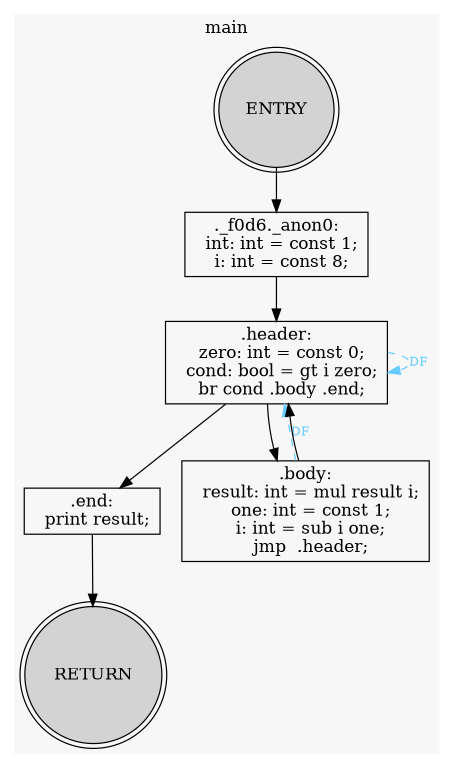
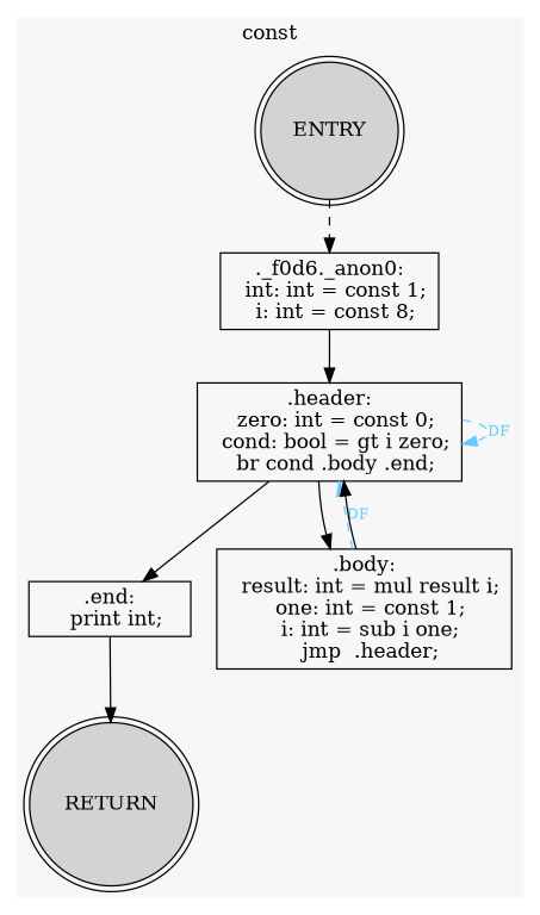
  digraph {
    node [shape=box]
    n1 [fillcolor=lightgray label=ENTRY shape=doublecircle style=filled]
    n2 [label="._f0d6._anon0:\n  int: int = const 1;\n  i: int = const 8;"]
    n3 [label=".header:\n  zero: int = const 0;\n  cond: bool = gt i zero;\n  br cond .body .end;"]
-   n4 [label=".end:\n  print result;"]
+   n4 [label=".end:\n  print int;"]
    n5 [label=".body:\n  result: int = mul result i;\n  one: int = const 1;\n  i: int = sub i one;\n  jmp  .header;"]
    n6 [fillcolor=lightgray label=RETURN shape=doublecircle style=filled]
    subgraph cluster_1 {
      color="#f7f7f7"
-     label=main
+     label=const
      rankdir=TB
      style=filled
      n1
      n2
      n3
      n4
      n5
      n6
    }
-   n1 -> n2
+   n1 -> n2 [style=dashed]
    n2 -> n3
    n3 -> n3 [color="#66ccff" constraint=false fontcolor="#66ccff" fontsize=10 label=DF style=dashed]
    n3 -> n4
    n3 -> n5
    n4 -> n6
    n5 -> n3 [color="#66ccff" constraint=false fontcolor="#66ccff" fontsize=10 label=DF style=dashed]
    n5 -> n3
  }
